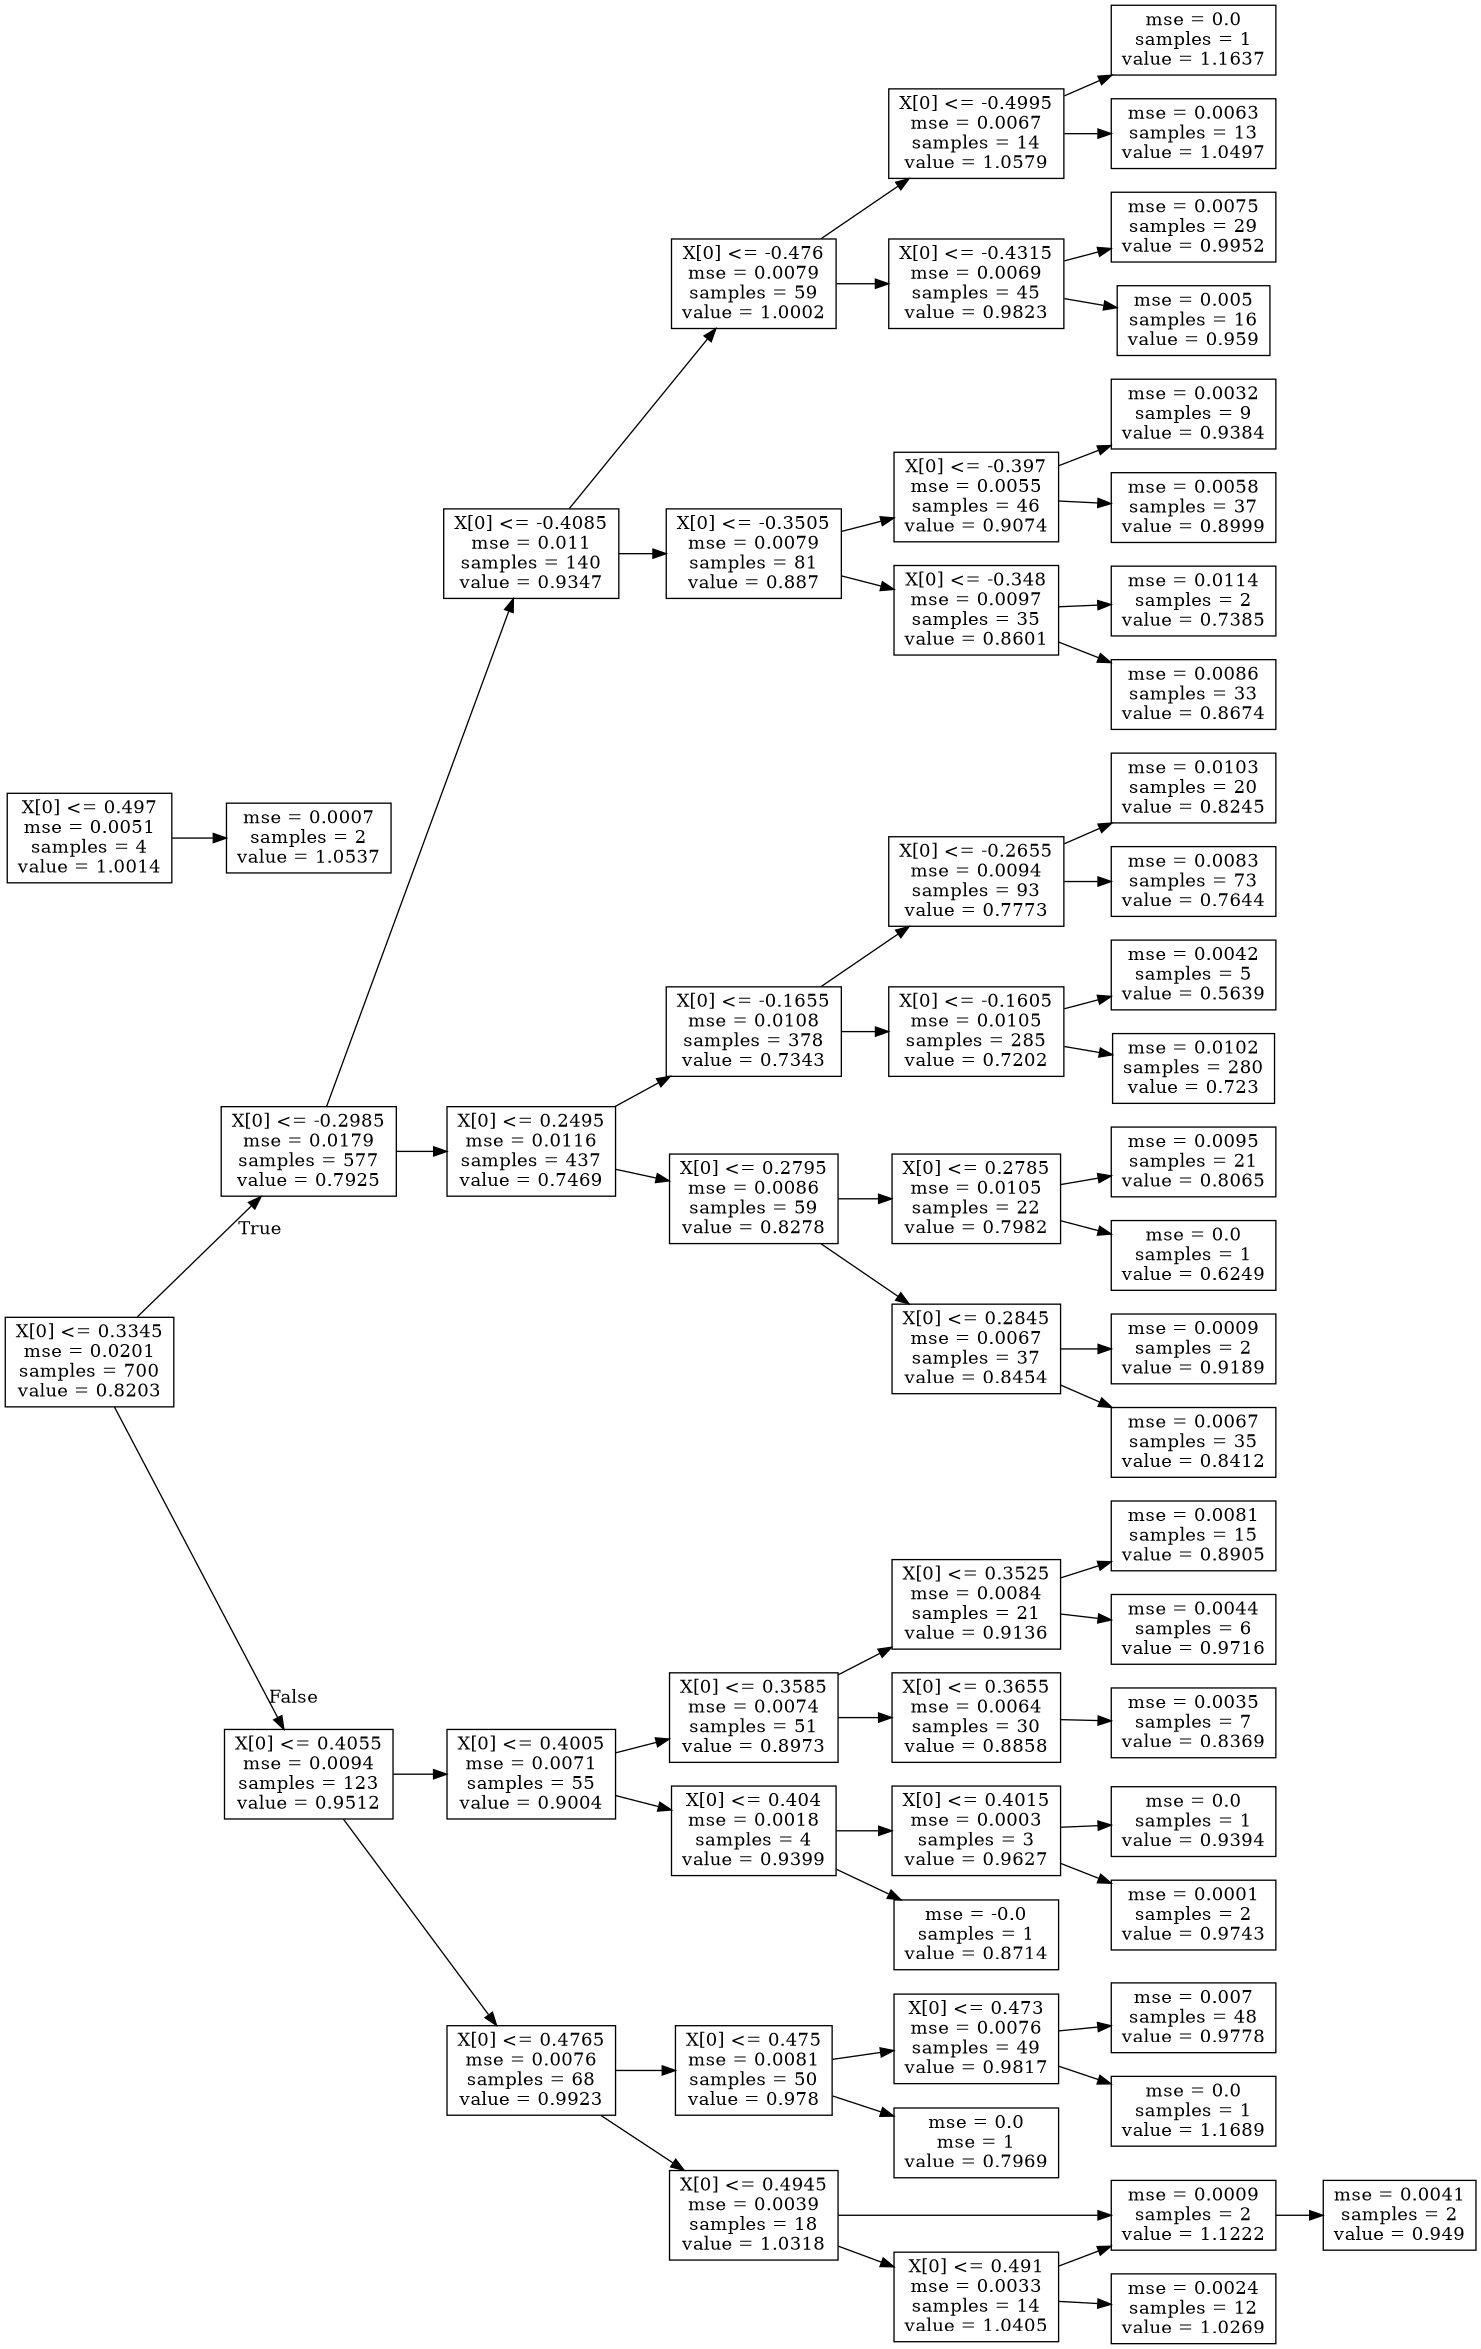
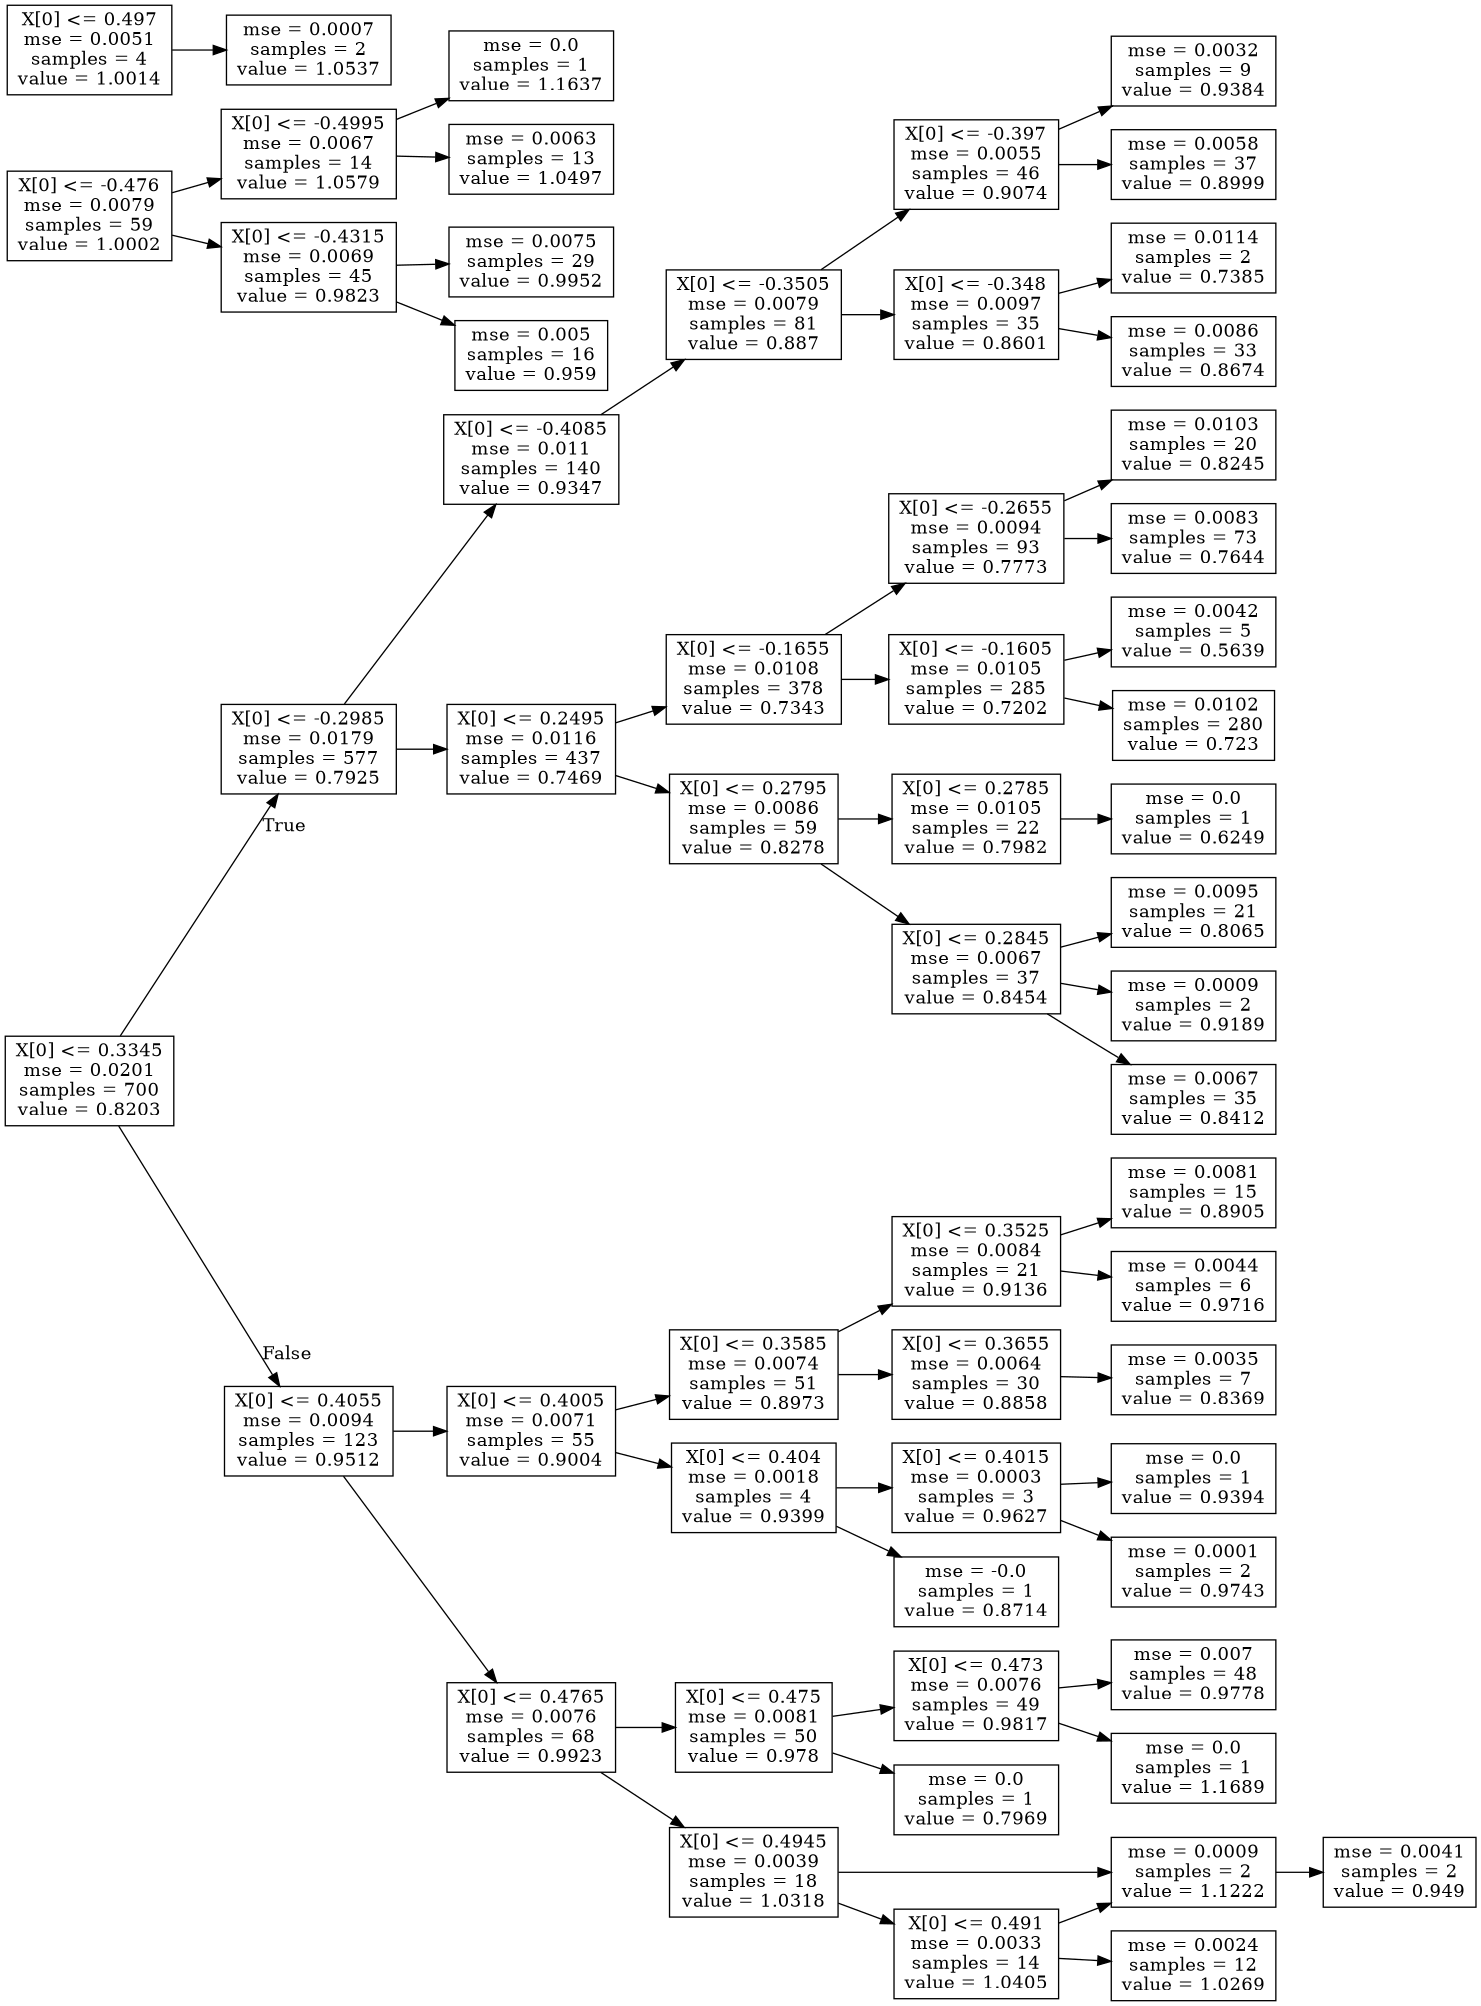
  digraph {
    rankdir=LR
    node [shape=box]
    n1 [label="X[0] <= 0.3345\nmse = 0.0201\nsamples = 700\nvalue = 0.8203"]
    n2 [label="X[0] <= -0.2985\nmse = 0.0179\nsamples = 577\nvalue = 0.7925"]
    n3 [label="X[0] <= 0.4055\nmse = 0.0094\nsamples = 123\nvalue = 0.9512"]
    n4 [label="X[0] <= -0.4085\nmse = 0.011\nsamples = 140\nvalue = 0.9347"]
    n5 [label="X[0] <= 0.2495\nmse = 0.0116\nsamples = 437\nvalue = 0.7469"]
    n6 [label="X[0] <= 0.4005\nmse = 0.0071\nsamples = 55\nvalue = 0.9004"]
    n7 [label="X[0] <= 0.4765\nmse = 0.0076\nsamples = 68\nvalue = 0.9923"]
    n8 [label="X[0] <= -0.476\nmse = 0.0079\nsamples = 59\nvalue = 1.0002"]
    n9 [label="X[0] <= -0.3505\nmse = 0.0079\nsamples = 81\nvalue = 0.887"]
    n10 [label="X[0] <= -0.1655\nmse = 0.0108\nsamples = 378\nvalue = 0.7343"]
    n11 [label="X[0] <= 0.2795\nmse = 0.0086\nsamples = 59\nvalue = 0.8278"]
    n12 [label="X[0] <= -0.4995\nmse = 0.0067\nsamples = 14\nvalue = 1.0579"]
    n13 [label="X[0] <= -0.4315\nmse = 0.0069\nsamples = 45\nvalue = 0.9823"]
    n14 [label="X[0] <= -0.397\nmse = 0.0055\nsamples = 46\nvalue = 0.9074"]
    n15 [label="X[0] <= -0.348\nmse = 0.0097\nsamples = 35\nvalue = 0.8601"]
    n16 [label="mse = 0.0\nsamples = 1\nvalue = 1.1637"]
    n17 [label="mse = 0.0063\nsamples = 13\nvalue = 1.0497"]
    n18 [label="mse = 0.0075\nsamples = 29\nvalue = 0.9952"]
    n19 [label="mse = 0.005\nsamples = 16\nvalue = 0.959"]
    n20 [label="mse = 0.0032\nsamples = 9\nvalue = 0.9384"]
    n21 [label="mse = 0.0058\nsamples = 37\nvalue = 0.8999"]
    n22 [label="mse = 0.0114\nsamples = 2\nvalue = 0.7385"]
    n23 [label="mse = 0.0086\nsamples = 33\nvalue = 0.8674"]
    n24 [label="X[0] <= -0.2655\nmse = 0.0094\nsamples = 93\nvalue = 0.7773"]
    n25 [label="X[0] <= -0.1605\nmse = 0.0105\nsamples = 285\nvalue = 0.7202"]
    n26 [label="X[0] <= 0.2785\nmse = 0.0105\nsamples = 22\nvalue = 0.7982"]
    n27 [label="X[0] <= 0.2845\nmse = 0.0067\nsamples = 37\nvalue = 0.8454"]
    n28 [label="mse = 0.0103\nsamples = 20\nvalue = 0.8245"]
    n29 [label="mse = 0.0083\nsamples = 73\nvalue = 0.7644"]
    n30 [label="mse = 0.0042\nsamples = 5\nvalue = 0.5639"]
    n31 [label="mse = 0.0102\nsamples = 280\nvalue = 0.723"]
    n32 [label="mse = 0.0095\nsamples = 21\nvalue = 0.8065"]
    n33 [label="mse = 0.0\nsamples = 1\nvalue = 0.6249"]
    n34 [label="mse = 0.0009\nsamples = 2\nvalue = 0.9189"]
    n35 [label="mse = 0.0067\nsamples = 35\nvalue = 0.8412"]
    n36 [label="X[0] <= 0.3585\nmse = 0.0074\nsamples = 51\nvalue = 0.8973"]
    n37 [label="X[0] <= 0.404\nmse = 0.0018\nsamples = 4\nvalue = 0.9399"]
    n38 [label="X[0] <= 0.475\nmse = 0.0081\nsamples = 50\nvalue = 0.978"]
    n39 [label="X[0] <= 0.4945\nmse = 0.0039\nsamples = 18\nvalue = 1.0318"]
    n40 [label="X[0] <= 0.3525\nmse = 0.0084\nsamples = 21\nvalue = 0.9136"]
    n41 [label="X[0] <= 0.3655\nmse = 0.0064\nsamples = 30\nvalue = 0.8858"]
    n42 [label="X[0] <= 0.4015\nmse = 0.0003\nsamples = 3\nvalue = 0.9627"]
    n43 [label="mse = -0.0\nsamples = 1\nvalue = 0.8714"]
    n44 [label="mse = 0.0081\nsamples = 15\nvalue = 0.8905"]
    n45 [label="mse = 0.0044\nsamples = 6\nvalue = 0.9716"]
    n46 [label="mse = 0.0035\nsamples = 7\nvalue = 0.8369"]
    n47 [label="mse = 0.0\nsamples = 1\nvalue = 0.9394"]
    n48 [label="mse = 0.0001\nsamples = 2\nvalue = 0.9743"]
    n49 [label="X[0] <= 0.473\nmse = 0.0076\nsamples = 49\nvalue = 0.9817"]
-   n50 [label="mse = 0.0\nmse = 1\nvalue = 0.7969"]
+   n50 [label="mse = 0.0\nsamples = 1\nvalue = 0.7969"]
    n51 [label="X[0] <= 0.491\nmse = 0.0033\nsamples = 14\nvalue = 1.0405"]
    n52 [label="mse = 0.0009\nsamples = 2\nvalue = 1.1222"]
    n53 [label="mse = 0.007\nsamples = 48\nvalue = 0.9778"]
    n54 [label="mse = 0.0\nsamples = 1\nvalue = 1.1689"]
    n55 [label="mse = 0.0024\nsamples = 12\nvalue = 1.0269"]
    n56 [label="X[0] <= 0.497\nmse = 0.0051\nsamples = 4\nvalue = 1.0014"]
    n57 [label="mse = 0.0007\nsamples = 2\nvalue = 1.0537"]
    n58 [label="mse = 0.0041\nsamples = 2\nvalue = 0.949"]
    n1 -> n2 [headlabel=True labelangle=45 labeldistance=2.5]
    n1 -> n3 [headlabel=False labelangle=-45 labeldistance=2.5]
    n2 -> n4
    n2 -> n5
    n3 -> n6
    n3 -> n7
-   n4 -> n8
    n4 -> n9
    n5 -> n10
    n5 -> n11
    n6 -> n36
    n6 -> n37
    n7 -> n38
    n7 -> n39
    n8 -> n12
    n8 -> n13
    n9 -> n14
    n9 -> n15
    n10 -> n24
    n10 -> n25
    n11 -> n26
    n11 -> n27
    n12 -> n16
    n12 -> n17
    n13 -> n18
    n13 -> n19
    n14 -> n20
    n14 -> n21
    n15 -> n22
    n15 -> n23
    n24 -> n28
    n24 -> n29
    n25 -> n30
    n25 -> n31
-   n26 -> n32
+   n27 -> n32
    n26 -> n33
    n27 -> n34
    n27 -> n35
    n36 -> n40
    n36 -> n41
    n37 -> n42
    n37 -> n43
    n38 -> n49
    n38 -> n50
    n39 -> n51
    n39 -> n52
    n40 -> n44
    n40 -> n45
    n41 -> n46
    n42 -> n47
    n42 -> n48
    n49 -> n53
    n49 -> n54
    n51 -> n52
    n51 -> n55
    n52 -> n58
    n56 -> n57
  }
